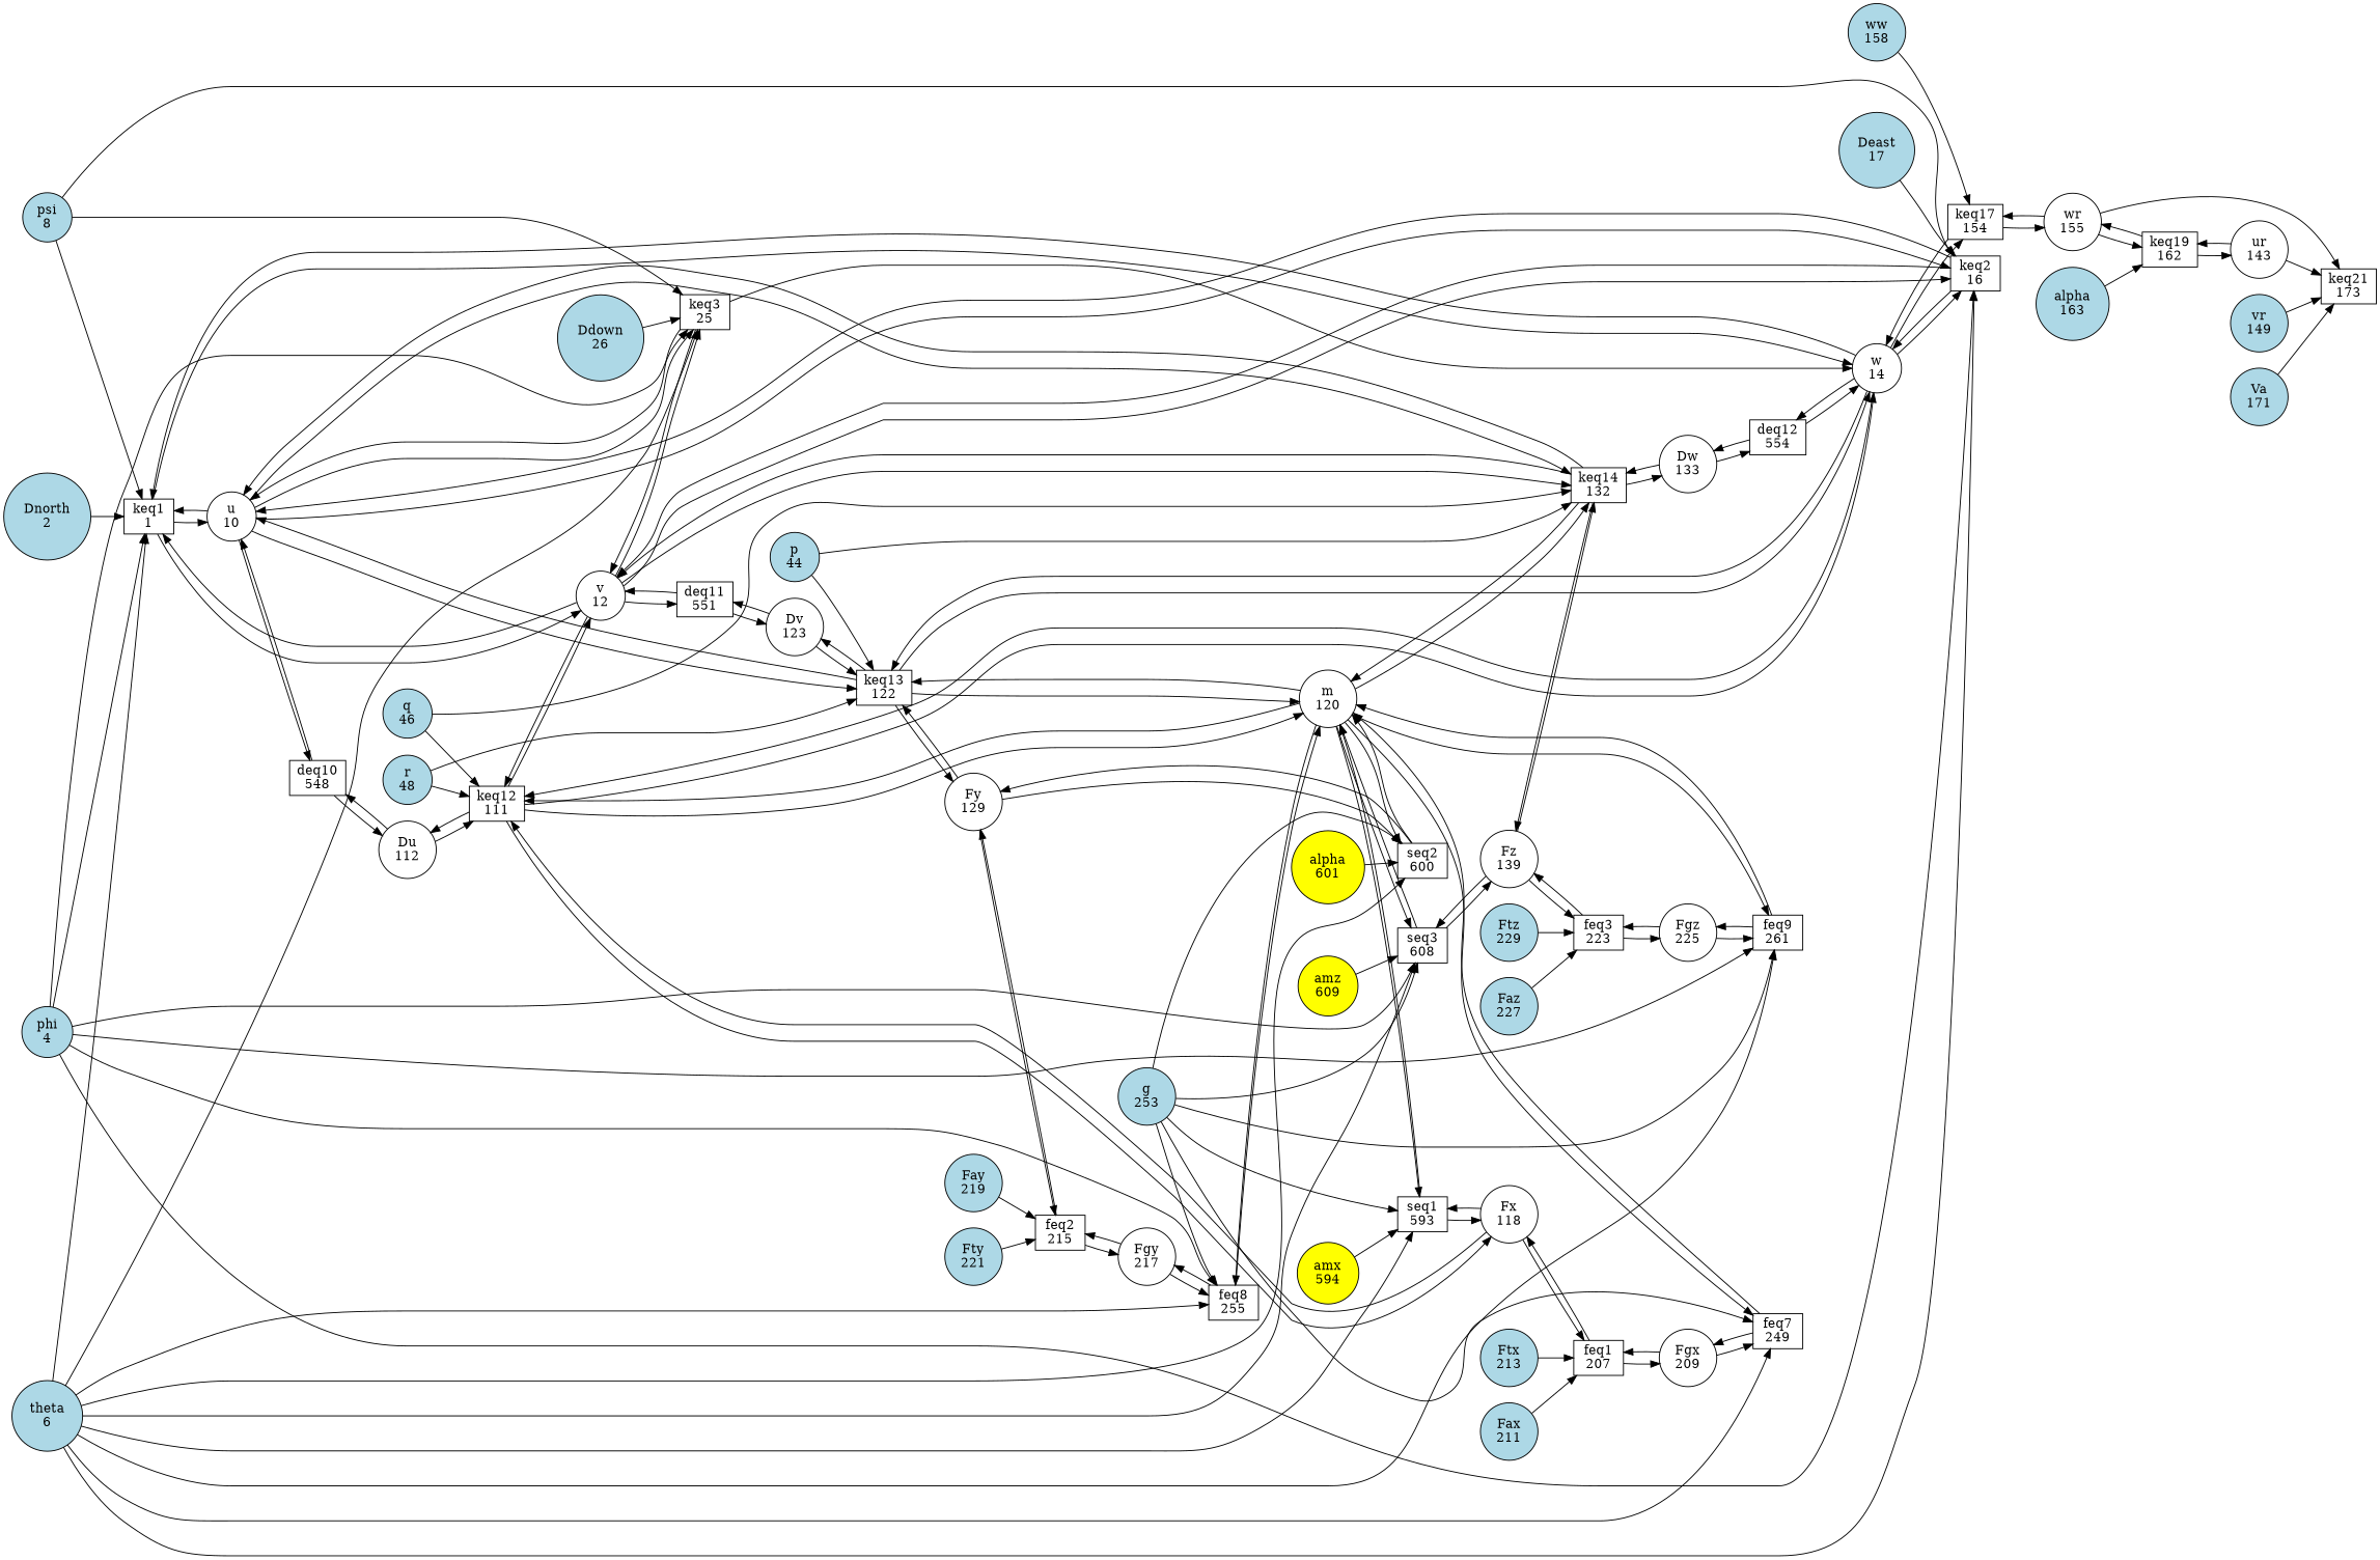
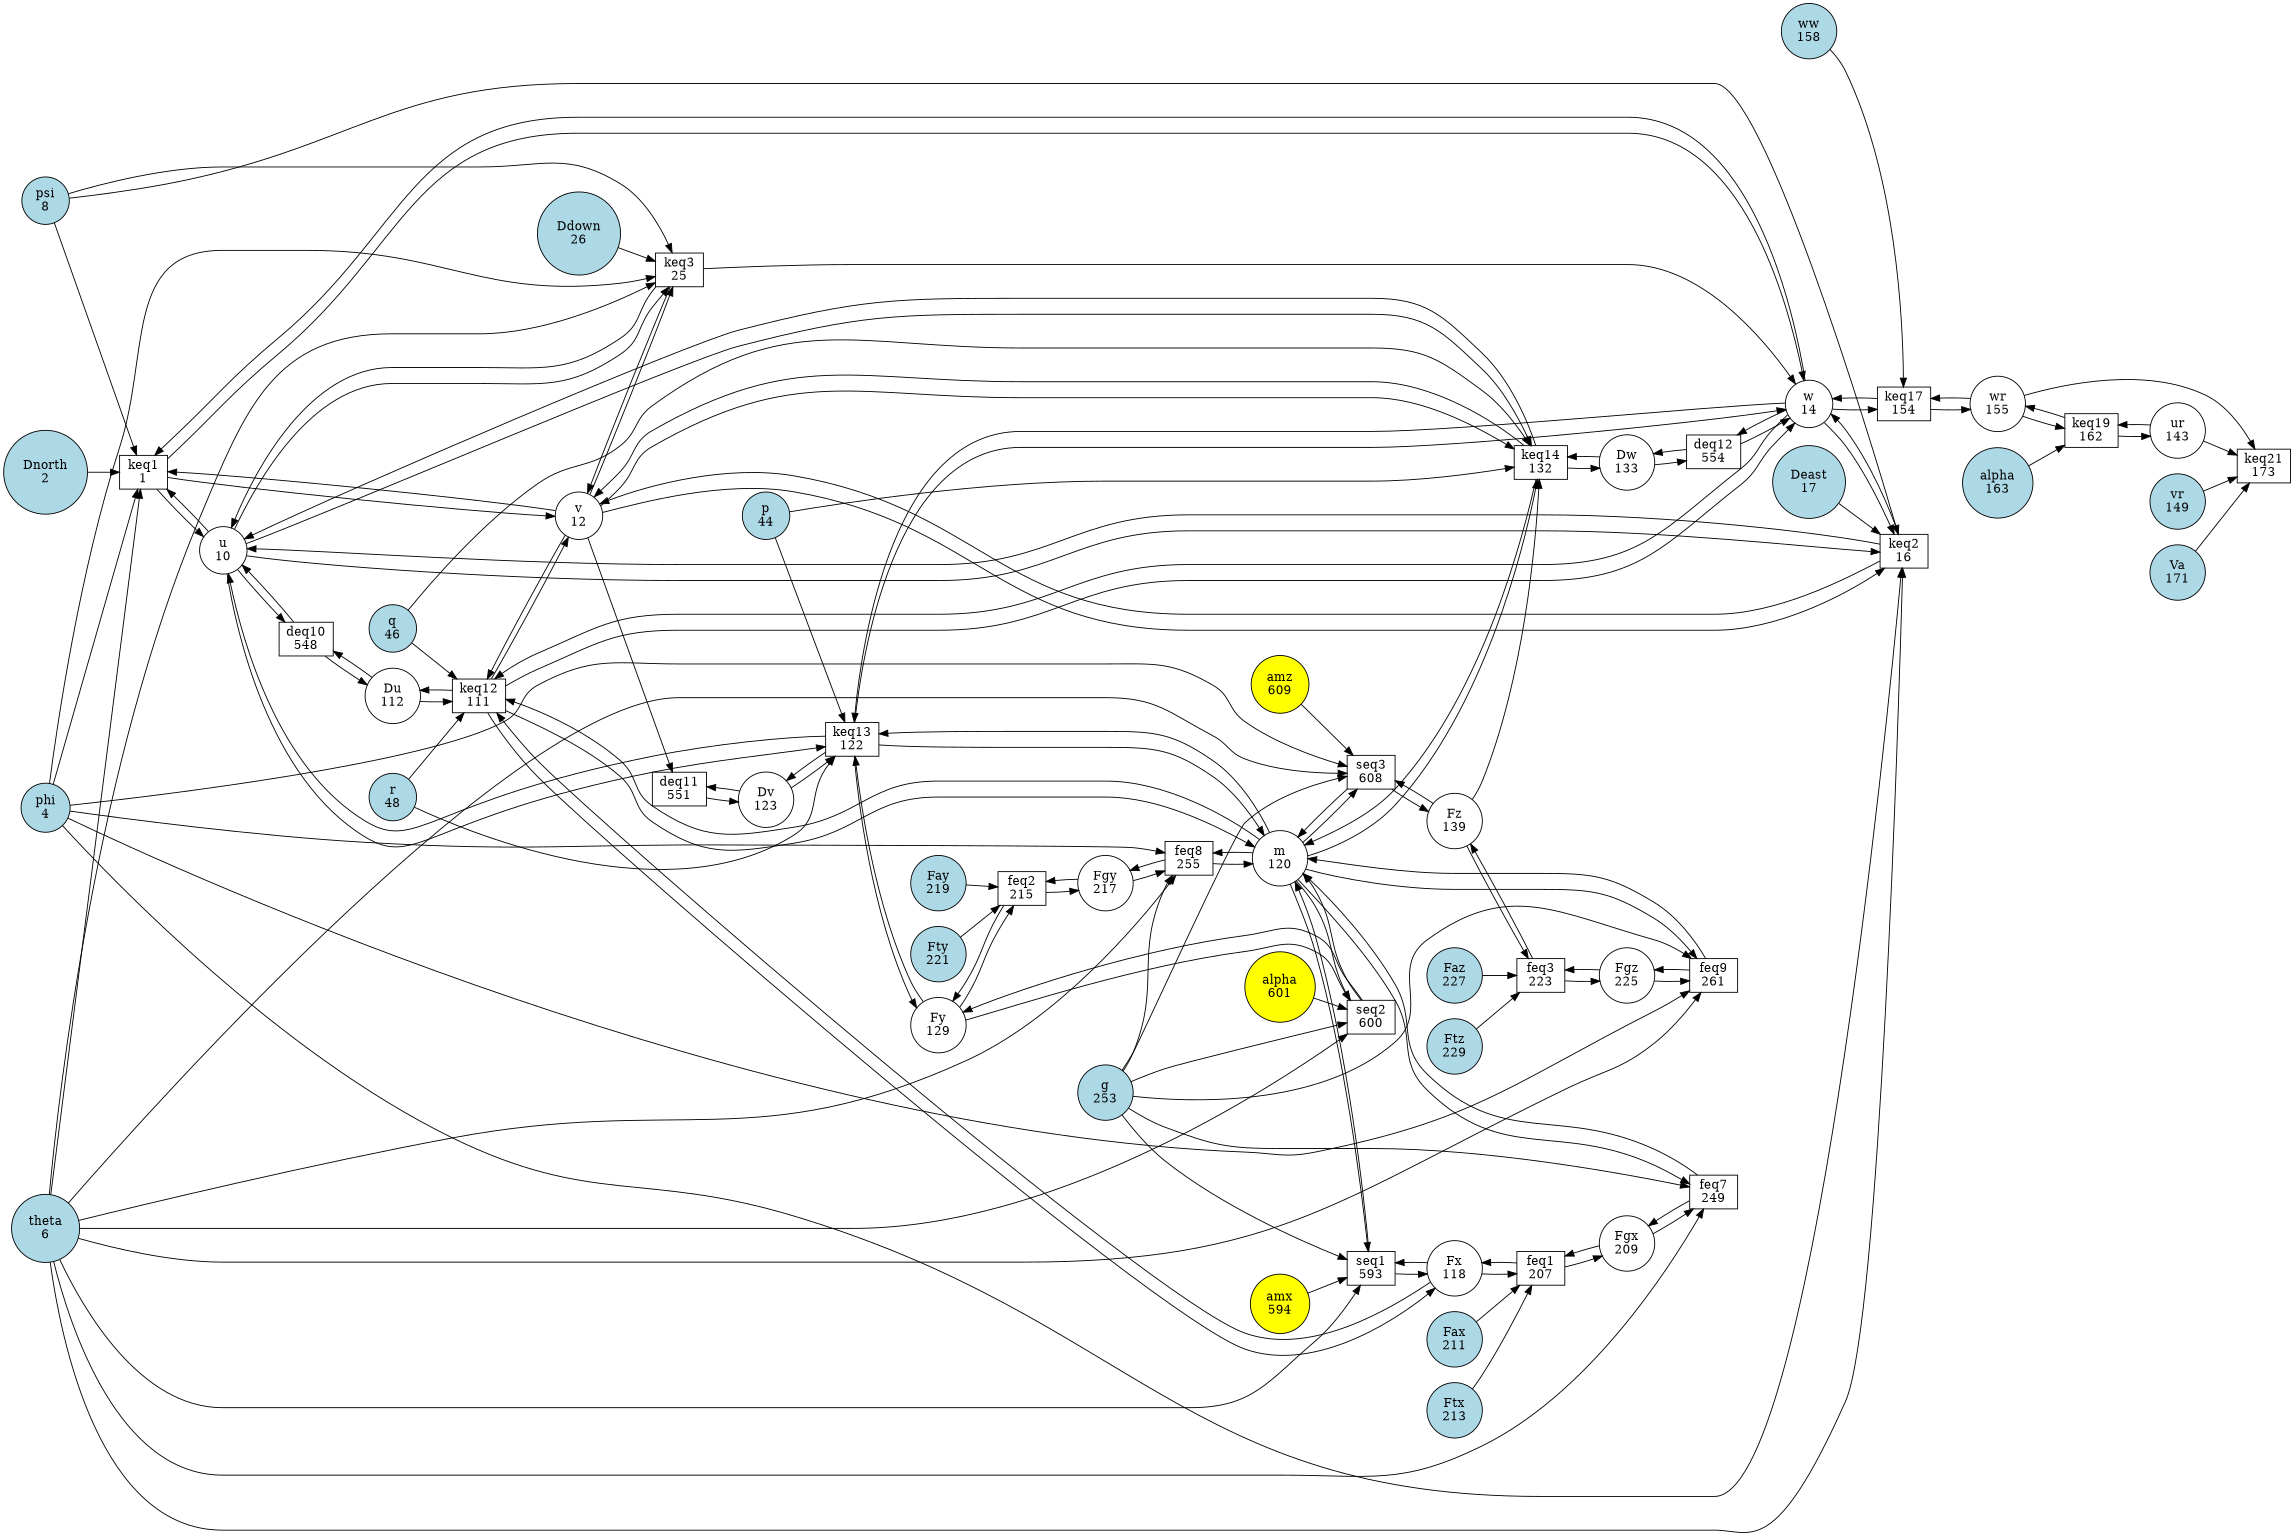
  digraph {
    rankdir=LR
    node [fillcolor=white shape=circle style=filled]
    edge [penwidth=1]
    n1 [label="keq1\n1" shape=box]
    n2 [label="u\n10"]
    n3 [label="v\n12"]
    n4 [label="w\n14"]
    n5 [label="keq2\n16" shape=box]
    n6 [label="keq3\n25" shape=box]
    n7 [label="keq13\n122" shape=box]
    n8 [label="keq14\n132" shape=box]
    n9 [label="deq10\n548" shape=box]
    n10 [label="keq12\n111" shape=box]
    n11 [label="deq11\n551" shape=box]
    n12 [label="keq17\n154" shape=box]
    n13 [label="deq12\n554" shape=box]
    n14 [label="Du\n112"]
    n15 [label="Fx\n118"]
    n16 [label="m\n120"]
    n17 [label="feq1\n207" shape=box]
    n18 [label="seq1\n593" shape=box]
    n19 [label="feq7\n249" shape=box]
    n20 [label="feq8\n255" shape=box]
    n21 [label="feq9\n261" shape=box]
    n22 [label="seq2\n600" shape=box]
    n23 [label="seq3\n608" shape=box]
    n24 [label="Dv\n123"]
    n25 [label="Fy\n129"]
    n26 [label="feq2\n215" shape=box]
    n27 [label="Dw\n133"]
    n28 [label="Fz\n139"]
    n29 [label="feq3\n223" shape=box]
    n30 [label="wr\n155"]
    n31 [label="keq19\n162" shape=box]
    n32 [label="keq21\n173" shape=box]
    n33 [label="ur\n143"]
    n34 [label="Fgx\n209"]
    n35 [label="Fgy\n217"]
    n36 [label="Fgz\n225"]
    n37 [fillcolor=lightblue label="Dnorth\n2"]
    n38 [fillcolor=lightblue label="phi\n4"]
    n39 [fillcolor=lightblue label="theta\n6"]
    n40 [fillcolor=lightblue label="psi\n8"]
    n41 [fillcolor=lightblue label="Deast\n17"]
    n42 [fillcolor=lightblue label="Ddown\n26"]
    n43 [fillcolor=lightblue label="p\n44"]
    n44 [fillcolor=lightblue label="q\n46"]
    n45 [fillcolor=lightblue label="r\n48"]
    n46 [fillcolor=lightblue label="vr\n149"]
    n47 [fillcolor=lightblue label="ww\n158"]
    n48 [fillcolor=lightblue label="alpha\n163"]
    n49 [fillcolor=lightblue label="Va\n171"]
    n50 [fillcolor=lightblue label="Fax\n211"]
    n51 [fillcolor=lightblue label="Ftx\n213"]
    n52 [fillcolor=lightblue label="Fay\n219"]
    n53 [fillcolor=lightblue label="Fty\n221"]
    n54 [fillcolor=lightblue label="Faz\n227"]
    n55 [fillcolor=lightblue label="Ftz\n229"]
    n56 [fillcolor=lightblue label="g\n253"]
    n57 [fillcolor=yellow label="amx\n594"]
    n58 [fillcolor=yellow label="alpha\n601"]
    n59 [fillcolor=yellow label="amz\n609"]
    n1 -> n2
    n1 -> n3
    n1 -> n4
    n2 -> n1
    n2 -> n5
    n2 -> n6
    n2 -> n7
    n2 -> n8
    n2 -> n9
    n3 -> n1
    n3 -> n5
    n3 -> n6
    n3 -> n8
    n3 -> n10
    n3 -> n11
    n4 -> n1
    n4 -> n5
    n4 -> n7
    n4 -> n10
    n4 -> n12
    n4 -> n13
    n5 -> n2
    n5 -> n3
    n5 -> n4
    n6 -> n2
    n6 -> n3
    n6 -> n4
    n7 -> n2
    n7 -> n4
    n7 -> n16
    n7 -> n24
    n7 -> n25
    n8 -> n2
    n8 -> n3
    n8 -> n16
    n8 -> n27
-   n8 -> n28
    n9 -> n2
    n9 -> n14
    n10 -> n3
    n10 -> n4
    n10 -> n14
    n10 -> n15
    n10 -> n16
-   n11 -> n3
    n11 -> n24
    n12 -> n4
    n12 -> n30
    n13 -> n4
    n13 -> n27
    n14 -> n9
    n14 -> n10
    n15 -> n10
    n15 -> n17
    n15 -> n18
    n16 -> n7
    n16 -> n8
    n16 -> n10
    n16 -> n18
    n16 -> n19
    n16 -> n20
    n16 -> n21
    n16 -> n22
    n16 -> n23
    n17 -> n15
    n17 -> n34
    n18 -> n15
    n18 -> n16
    n19 -> n16
    n19 -> n34
    n20 -> n16
    n20 -> n35
    n21 -> n16
    n21 -> n36
    n22 -> n16
    n22 -> n25
    n23 -> n16
    n23 -> n28
    n24 -> n7
    n24 -> n11
    n25 -> n7
    n25 -> n22
    n25 -> n26
    n26 -> n25
    n26 -> n35
    n27 -> n8
    n27 -> n13
    n28 -> n8
    n28 -> n23
    n28 -> n29
    n29 -> n28
    n29 -> n36
    n30 -> n12
    n30 -> n31
    n30 -> n32
    n31 -> n30
    n31 -> n33
    n33 -> n31
    n33 -> n32
    n34 -> n17
    n34 -> n19
    n35 -> n20
    n35 -> n26
    n36 -> n21
    n36 -> n29
    n37 -> n1
    n38 -> n1
    n38 -> n5
    n38 -> n6
    n38 -> n20
    n38 -> n21
    n38 -> n23
    n39 -> n1
    n39 -> n5
    n39 -> n6
    n39 -> n18
    n39 -> n19
    n39 -> n20
    n39 -> n21
    n39 -> n22
    n39 -> n23
    n40 -> n1
    n40 -> n5
    n40 -> n6
    n41 -> n5
    n42 -> n6
    n43 -> n7
    n43 -> n8
    n44 -> n8
    n44 -> n10
    n45 -> n7
    n45 -> n10
    n46 -> n32
    n47 -> n12
    n48 -> n31
    n49 -> n32
    n50 -> n17
    n51 -> n17
    n52 -> n26
    n53 -> n26
    n54 -> n29
    n55 -> n29
    n56 -> n18
    n56 -> n19
    n56 -> n20
    n56 -> n21
    n56 -> n22
    n56 -> n23
    n57 -> n18
    n58 -> n22
    n59 -> n23
  }
